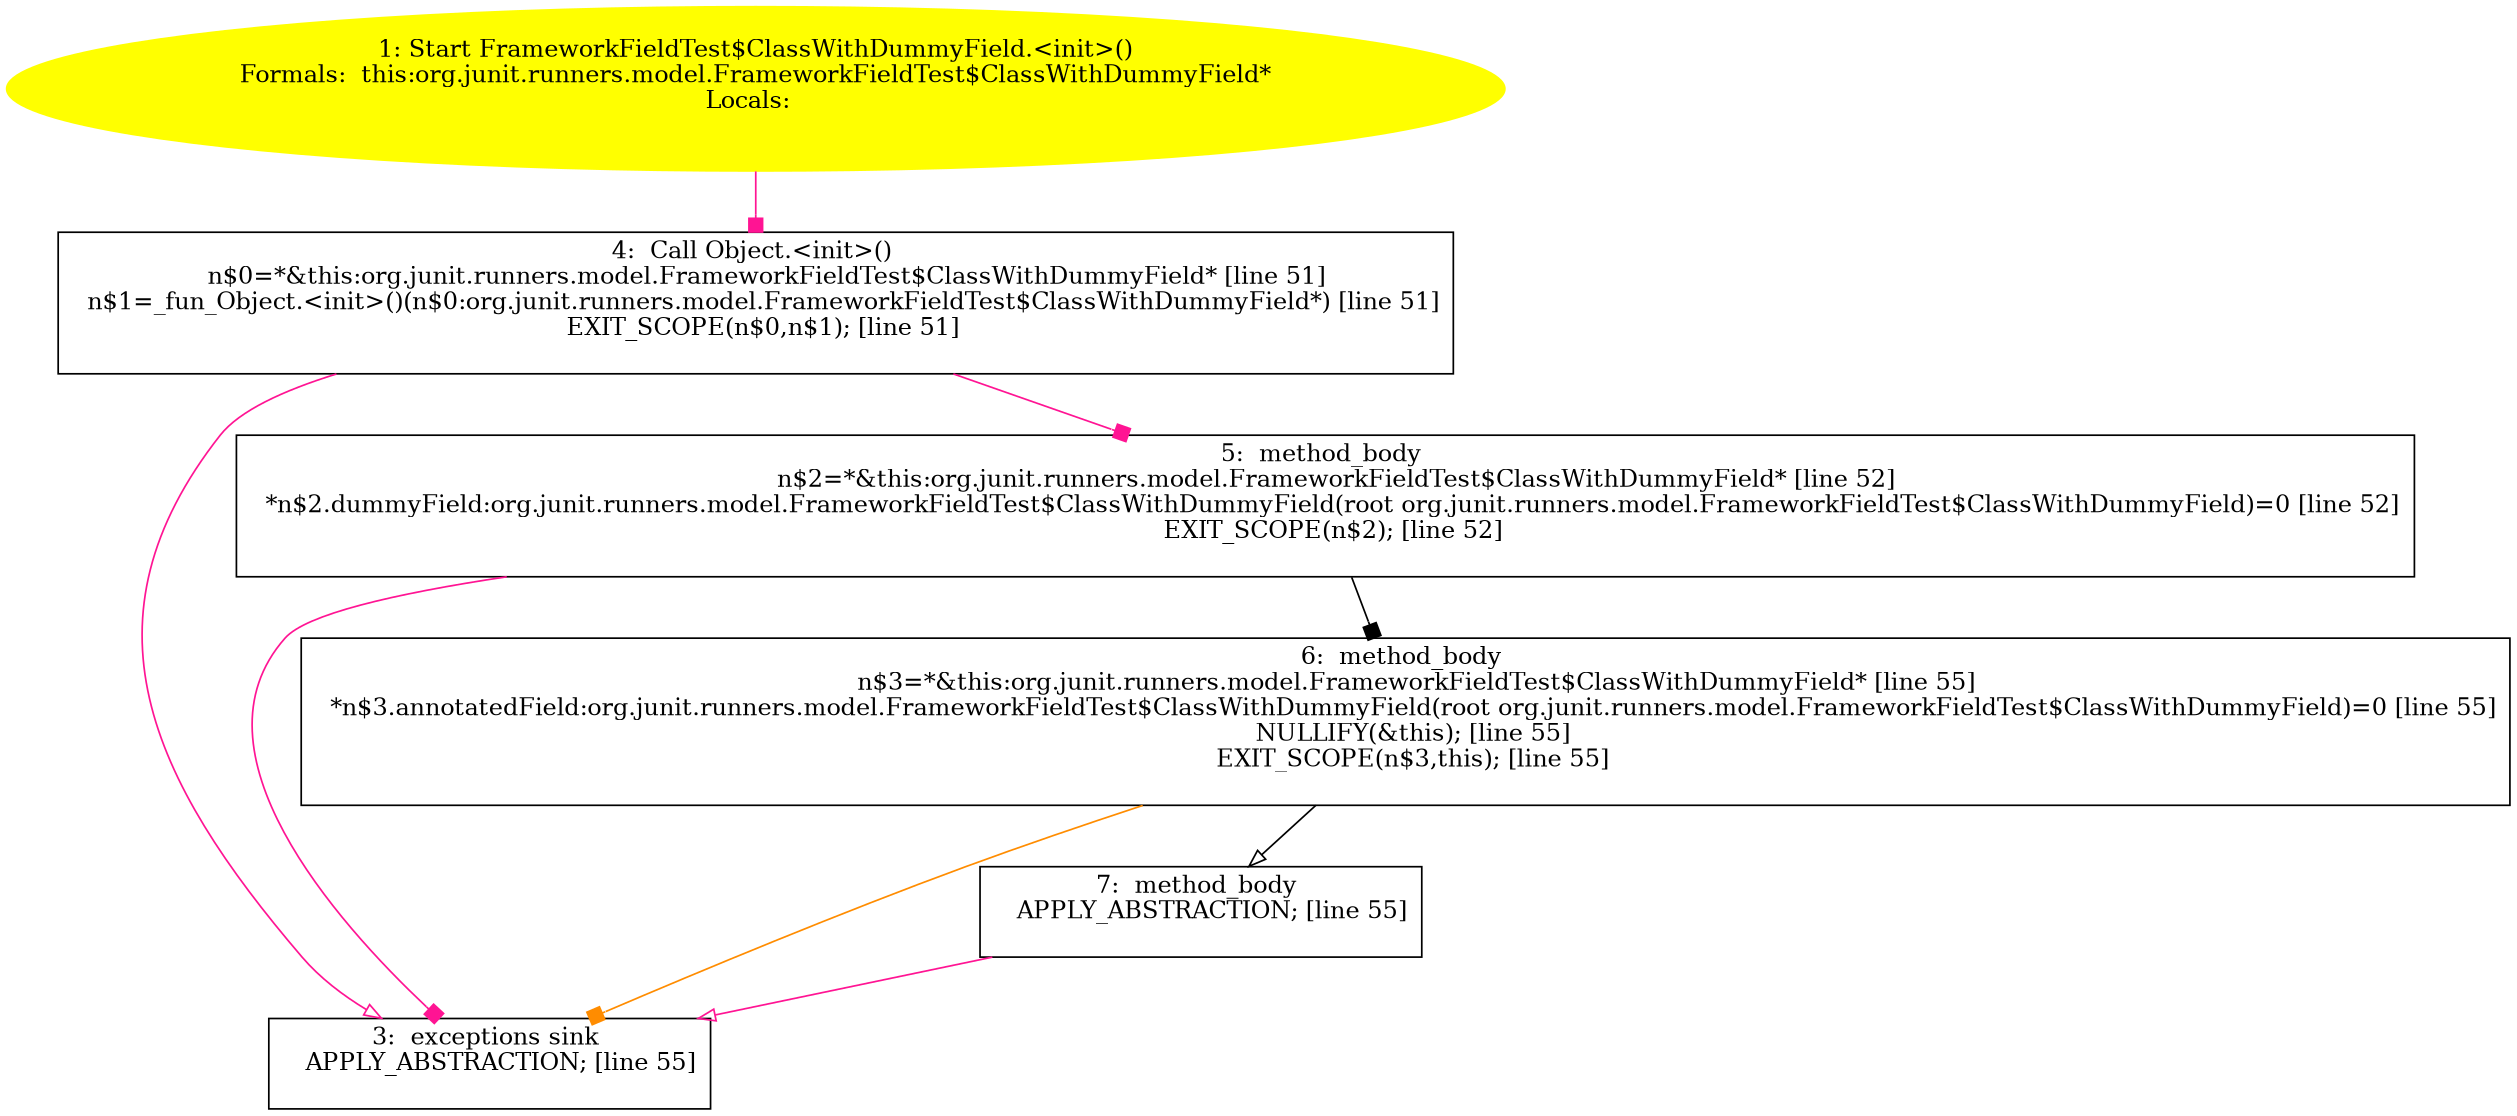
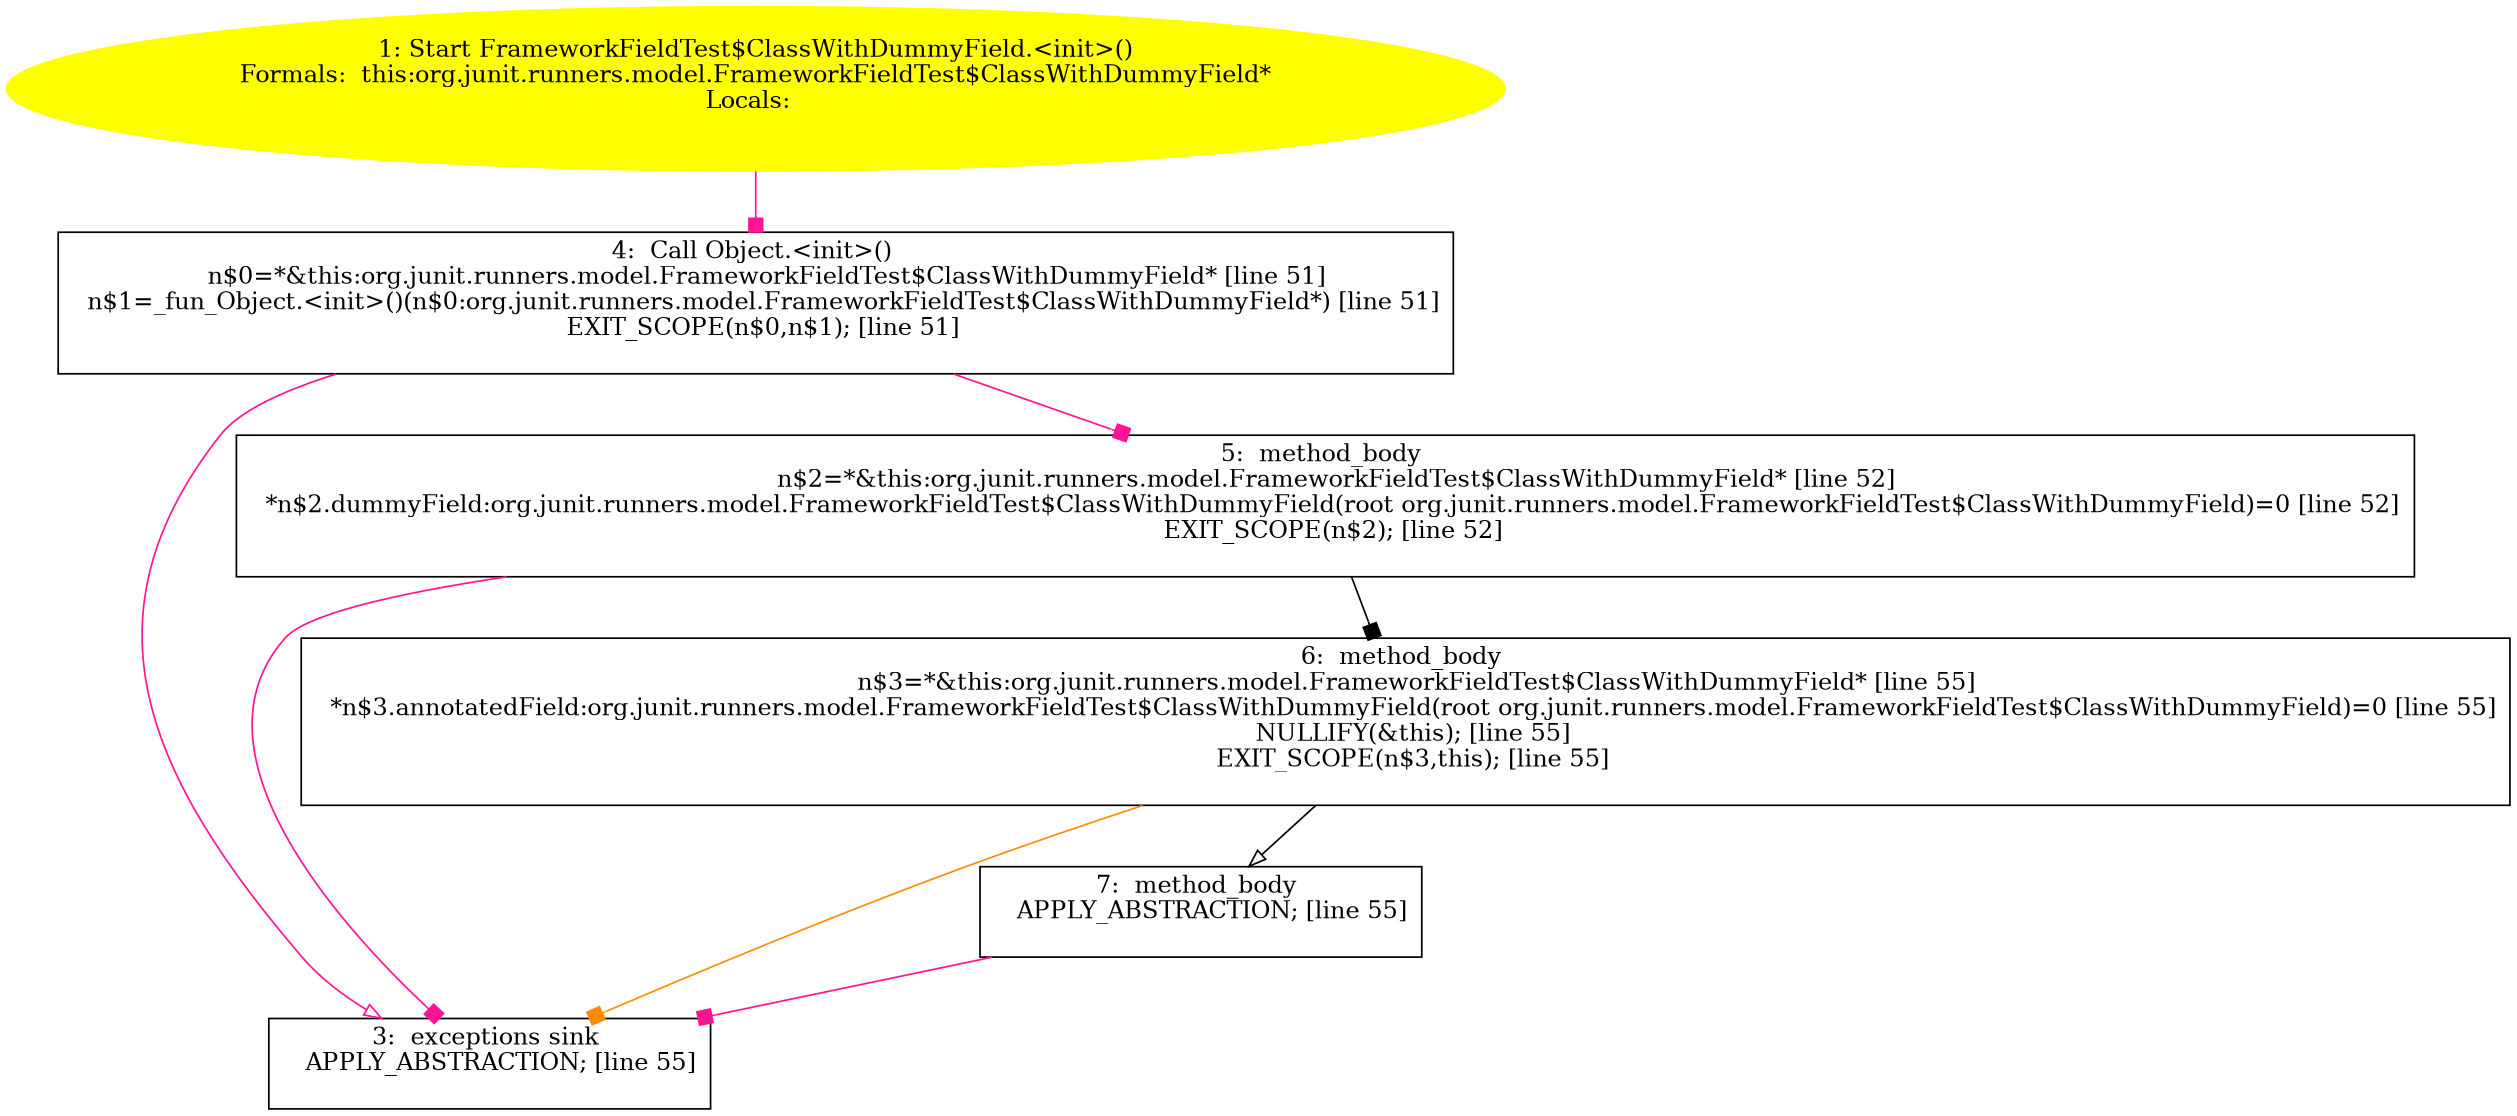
  digraph {
    node [shape=box]
    edge [arrowhead=box color=deeppink]
    n1 [color=yellow label="1: Start FrameworkFieldTest$ClassWithDummyField.<init>()\nFormals:  this:org.junit.runners.model.FrameworkFieldTest$ClassWithDummyField*\nLocals:  \n  " style=filled shape=""]
    n2 [label="4:  Call Object.<init>() \n   n$0=*&this:org.junit.runners.model.FrameworkFieldTest$ClassWithDummyField* [line 51]\n  n$1=_fun_Object.<init>()(n$0:org.junit.runners.model.FrameworkFieldTest$ClassWithDummyField*) [line 51]\n  EXIT_SCOPE(n$0,n$1); [line 51]\n "]
    n3 [label="3:  exceptions sink \n   APPLY_ABSTRACTION; [line 55]\n "]
    n4 [label="5:  method_body \n   n$2=*&this:org.junit.runners.model.FrameworkFieldTest$ClassWithDummyField* [line 52]\n  *n$2.dummyField:org.junit.runners.model.FrameworkFieldTest$ClassWithDummyField(root org.junit.runners.model.FrameworkFieldTest$ClassWithDummyField)=0 [line 52]\n  EXIT_SCOPE(n$2); [line 52]\n "]
    n5 [label="6:  method_body \n   n$3=*&this:org.junit.runners.model.FrameworkFieldTest$ClassWithDummyField* [line 55]\n  *n$3.annotatedField:org.junit.runners.model.FrameworkFieldTest$ClassWithDummyField(root org.junit.runners.model.FrameworkFieldTest$ClassWithDummyField)=0 [line 55]\n  NULLIFY(&this); [line 55]\n  EXIT_SCOPE(n$3,this); [line 55]\n "]
    n6 [label="7:  method_body \n   APPLY_ABSTRACTION; [line 55]\n "]
    n1 -> n2
    n2 -> n3 [arrowhead=onormal]
    n2 -> n4
    n4 -> n3
    n4 -> n5 [color=black]
    n5 -> n3 [color=darkorange]
    n5 -> n6 [arrowhead=onormal color=black]
-   n6 -> n3 [arrowhead=onormal]
+   n6 -> n3
  }
